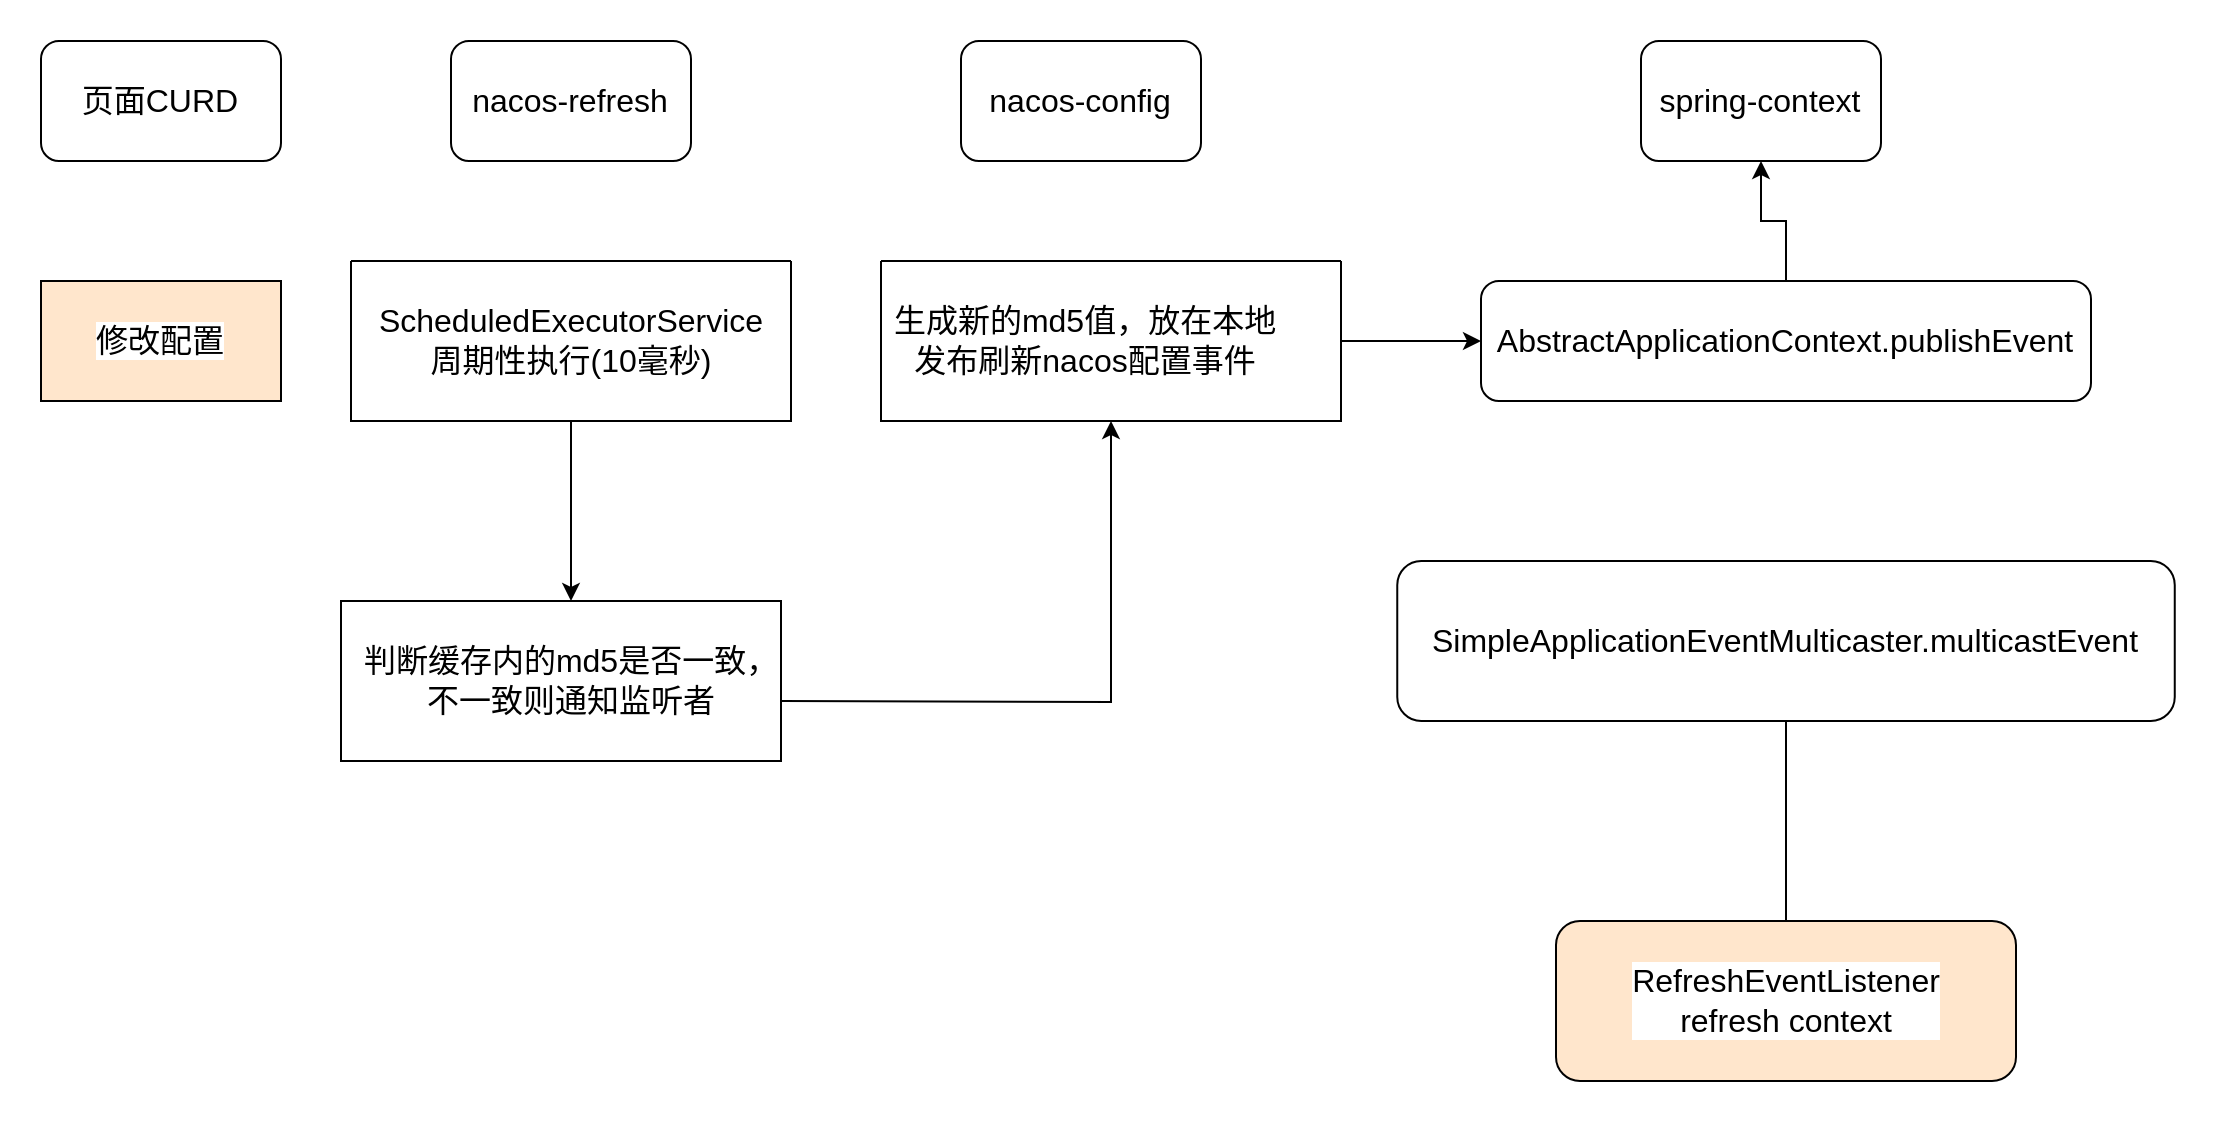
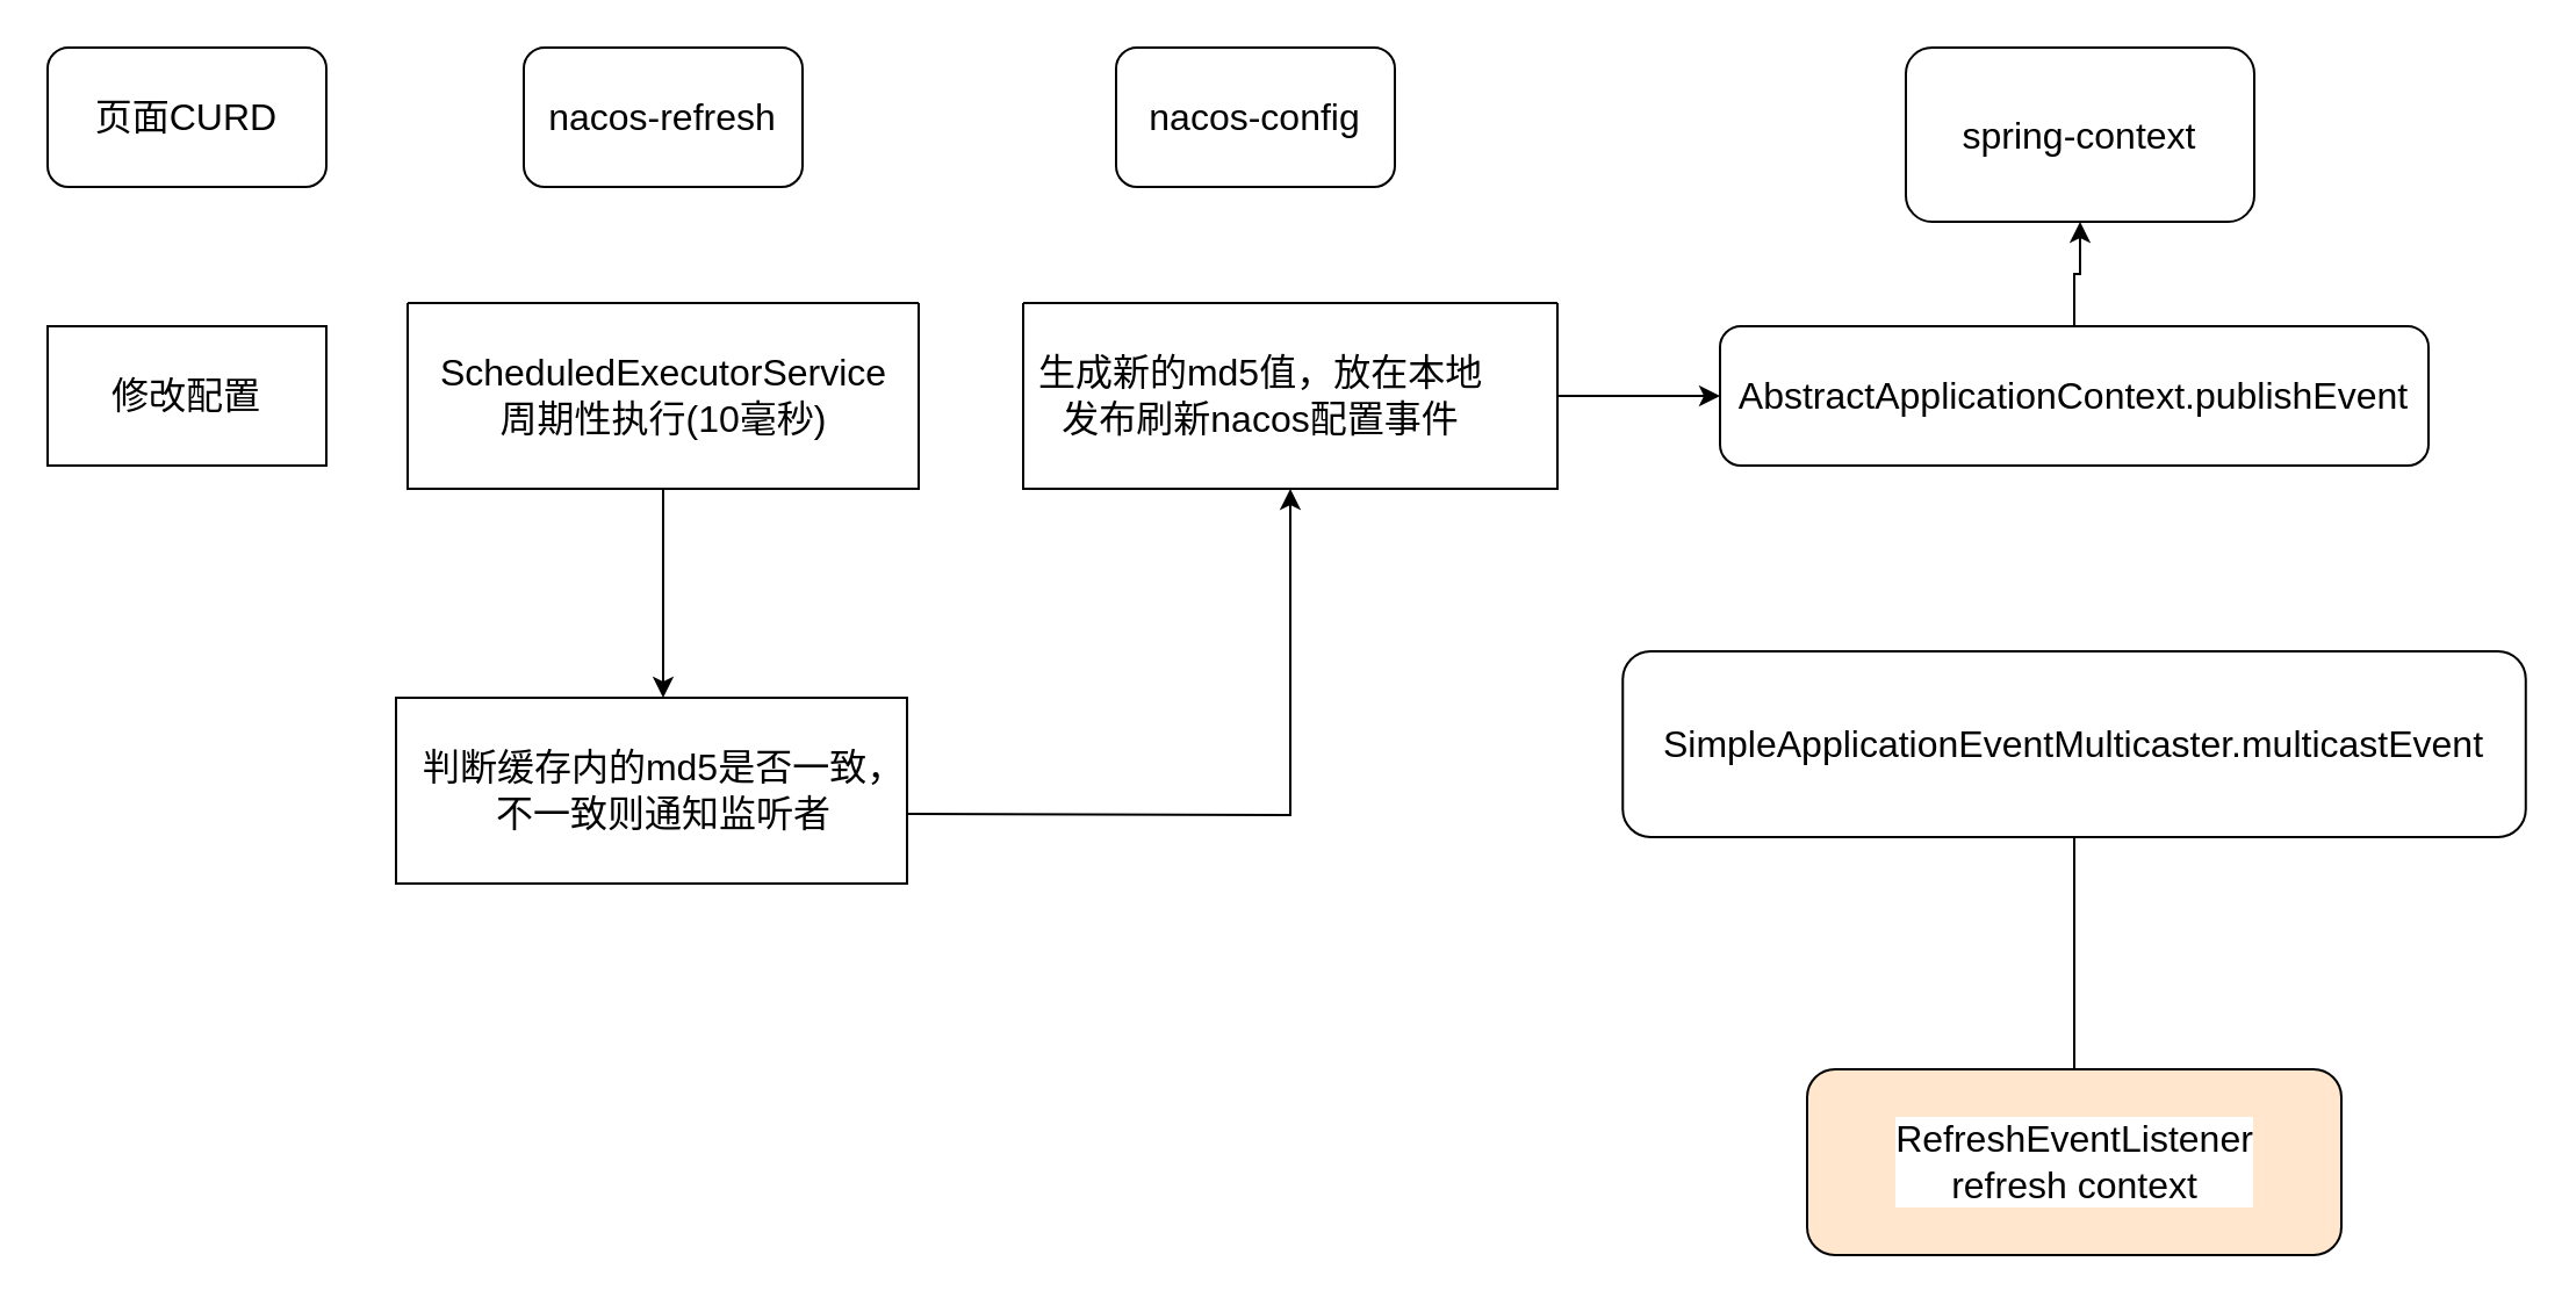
  <mxCell id="0" />
  <mxCell id="1" parent="0" />
  <mxCell id="2" value="&lt;font style=&quot;font-size: 16px;&quot;&gt;页面CURD&lt;/font&gt;" style="rounded=1;whiteSpace=wrap;html=1;fontSize=16;" vertex="1" parent="1"><mxGeometry x="20" y="20" width="120" height="60" as="geometry" /></mxCell>
  <mxCell id="3" value="&lt;font style=&quot;font-size: 16px;&quot;&gt;nacos-refresh&lt;/font&gt;" style="rounded=1;whiteSpace=wrap;html=1;fontSize=16;" vertex="1" parent="1"><mxGeometry x="225" y="20" width="120" height="60" as="geometry" /></mxCell>
  <mxCell id="4" value="&lt;font style=&quot;font-size: 16px;&quot;&gt;nacos-config&lt;/font&gt;" style="rounded=1;whiteSpace=wrap;html=1;fontSize=16;" vertex="1" parent="1"><mxGeometry x="480" y="20" width="120" height="60" as="geometry" /></mxCell>
  <mxCell id="5" value="" style="edgeStyle=orthogonalEdgeStyle;rounded=0;orthogonalLoop=1;jettySize=auto;html=1;fontSize=16;fontColor=#000000;" edge="1" parent="1" source="6" target="21"><mxGeometry relative="1" as="geometry" /></mxCell>
  <mxCell id="6" value="&lt;font style=&quot;font-size: 16px;&quot;&gt;AbstractApplicationContext.publishEvent&lt;/font&gt;" style="rounded=1;whiteSpace=wrap;html=1;fontSize=16;" vertex="1" parent="1"><mxGeometry x="740" y="140" width="305" height="60" as="geometry" /></mxCell>
  <mxCell id="7" style="edgeStyle=orthogonalEdgeStyle;rounded=0;orthogonalLoop=1;jettySize=auto;html=1;exitX=0.5;exitY=1;exitDx=0;exitDy=0;fontSize=16;fontColor=#000000;" edge="1" parent="1" source="8"><mxGeometry relative="1" as="geometry"><mxPoint x="285" y="300" as="targetPoint" /></mxGeometry></mxCell>
  <mxCell id="8" value="" style="swimlane;startSize=0;fontSize=16;" vertex="1" parent="1"><mxGeometry x="175" y="130" width="220" height="80" as="geometry" /></mxCell>
  <mxCell id="9" value="ScheduledExecutorService&lt;br&gt;周期性执行(10毫秒)" style="text;align=center;verticalAlign=middle;resizable=0;points=[];autosize=1;strokeColor=none;fillColor=none;fontSize=16;html=1;" vertex="1" parent="8"><mxGeometry y="15" width="220" height="50" as="geometry" /></mxCell>
  <mxCell id="10" style="edgeStyle=orthogonalEdgeStyle;rounded=0;orthogonalLoop=1;jettySize=auto;html=1;exitX=1;exitY=0.5;exitDx=0;exitDy=0;entryX=0;entryY=0.5;entryDx=0;entryDy=0;fontSize=16;fontColor=#000000;" edge="1" parent="1" source="11" target="6"><mxGeometry relative="1" as="geometry" /></mxCell>
  <mxCell id="11" value="" style="swimlane;startSize=0;fontSize=16;" vertex="1" parent="1"><mxGeometry x="440" y="130" width="230" height="80" as="geometry" /></mxCell>
  <mxCell id="12" value="生成新的md5值，放在本地&lt;br&gt;发布刷新nacos配置事件" style="text;align=center;verticalAlign=middle;resizable=0;points=[];autosize=1;strokeColor=none;fillColor=none;fontSize=16;html=1;" vertex="1" parent="11"><mxGeometry x="-3" y="15" width="210" height="50" as="geometry" /></mxCell>
  <mxCell id="13" value="" style="group" vertex="1" connectable="0" parent="1"><mxGeometry x="170" y="300" width="230" height="80" as="geometry" /></mxCell>
  <mxCell id="14" value="" style="group" vertex="1" connectable="0" parent="13"><mxGeometry width="230" height="80" as="geometry" /></mxCell>
  <mxCell id="15" value="" style="rounded=0;whiteSpace=wrap;html=1;labelBackgroundColor=#FFFFFF;fontSize=16;fontColor=#000000;" vertex="1" parent="14"><mxGeometry width="220" height="80" as="geometry" /></mxCell>
  <mxCell id="16" value="判断缓存内的md5是否一致，&lt;br&gt;不一致则通知监听者" style="text;align=center;verticalAlign=middle;resizable=0;points=[];autosize=1;strokeColor=none;fillColor=none;fontSize=16;html=1;" vertex="1" parent="14"><mxGeometry y="15" width="230" height="50" as="geometry" /></mxCell>
  <mxCell id="17" style="edgeStyle=orthogonalEdgeStyle;rounded=0;orthogonalLoop=1;jettySize=auto;html=1;entryX=0.5;entryY=1;entryDx=0;entryDy=0;fontSize=16;fontColor=#000000;" edge="1" parent="1" target="11"><mxGeometry relative="1" as="geometry"><mxPoint x="390" y="350" as="sourcePoint" /></mxGeometry></mxCell>
- <mxCell id="18" value="修改配置" style="rounded=0;whiteSpace=wrap;html=1;labelBackgroundColor=#FFFFFF;fontSize=16;fontColor=#000000;fillColor=#ffe6cc;" vertex="1" parent="1"><mxGeometry x="20" y="140" width="120" height="60" as="geometry" /></mxCell>
+ <mxCell id="18" value="修改配置" style="rounded=0;whiteSpace=wrap;html=1;labelBackgroundColor=#FFFFFF;fontSize=16;fontColor=#000000;" vertex="1" parent="1"><mxGeometry x="20" y="140" width="120" height="60" as="geometry" /></mxCell>
  <mxCell id="19" style="edgeStyle=orthogonalEdgeStyle;rounded=0;orthogonalLoop=1;jettySize=auto;html=1;entryX=0.5;entryY=0;entryDx=0;entryDy=0;fontSize=16;fontColor=#000000;endArrow=none;" edge="1" parent="1" source="20" target="22"><mxGeometry relative="1" as="geometry" /></mxCell>
  <mxCell id="20" value="SimpleApplicationEventMulticaster.multicastEvent" style="rounded=1;whiteSpace=wrap;html=1;labelBackgroundColor=#FFFFFF;fontSize=16;fontColor=#000000;" vertex="1" parent="1"><mxGeometry x="698.13" y="280" width="388.75" height="80" as="geometry" /></mxCell>
- <mxCell id="21" value="&lt;font style=&quot;font-size: 16px;&quot;&gt;spring-context&lt;/font&gt;" style="rounded=1;whiteSpace=wrap;html=1;fontSize=16;" vertex="1" parent="1"><mxGeometry x="820" y="20" width="120" height="60" as="geometry" /></mxCell>
+ <mxCell id="21" value="&lt;font style=&quot;font-size: 16px;&quot;&gt;spring-context&lt;/font&gt;" style="rounded=1;whiteSpace=wrap;html=1;fontSize=16;" vertex="1" parent="1"><mxGeometry x="820" y="20" width="150" height="75" as="geometry" /></mxCell>
  <mxCell id="22" value="RefreshEventListener&lt;br&gt;refresh context" style="rounded=1;whiteSpace=wrap;html=1;labelBackgroundColor=#FFFFFF;fontSize=16;fontColor=#000000;fillColor=#ffe6cc;" vertex="1" parent="1"><mxGeometry x="777.5" y="460" width="230" height="80" as="geometry" /></mxCell>
